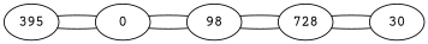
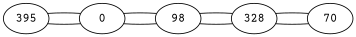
  graph {
    fontname="Courier Prime"
    rankdir=LR
    node [fontname="Courier Prime"]
    edge [fontname="Courier Prime"]
    n1 [label=395]
    n2 [label=0]
    n3 [label=98]
-   n4 [label=728]
-   n5 [label=30]
+   n4 [label=328]
+   n5 [label=70]
    n1 -- n2
    n2 -- n1
    n2 -- n3
    n3 -- n2
    n3 -- n4
    n4 -- n3
    n4 -- n5
    n5 -- n4
  }
